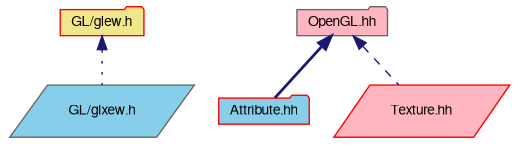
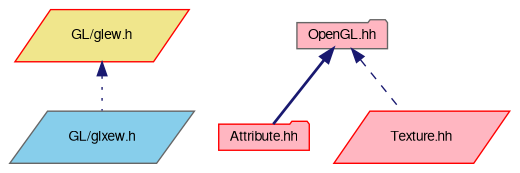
  digraph {
    node [color=red fillcolor=skyblue fontname=FreeSans fontsize=10 shape=parallelogram style=filled]
    edge [color=midnightblue dir=back fontname=FreeSans fontsize=10 labelfontname=FreeSans labelfontsize=10]
-   n1 [fillcolor=khaki fontcolor=black height=0.2 label="GL/glew.h" shape=folder width=0.4]
+   n1 [fillcolor=khaki fontcolor=black height=0.2 label="GL/glew.h" width=0.4]
    n2 [color=gray40 height=0.2 label="GL/glxew.h" width=0.4]
    n3 [color=gray40 fillcolor=lightpink height=0.2 label="OpenGL.hh" shape=folder width=0.4]
-   n4 [height=0.2 label="Attribute.hh" shape=folder width=0.4]
+   n4 [fillcolor=lightpink height=0.2 label="Attribute.hh" shape=folder width=0.4]
    n5 [fillcolor=lightpink height=0.2 label="Texture.hh" width=0.4]
    n1 -> n2 [style=dotted]
    n3 -> n4 [style=bold]
    n3 -> n5 [style=dashed]
  }
